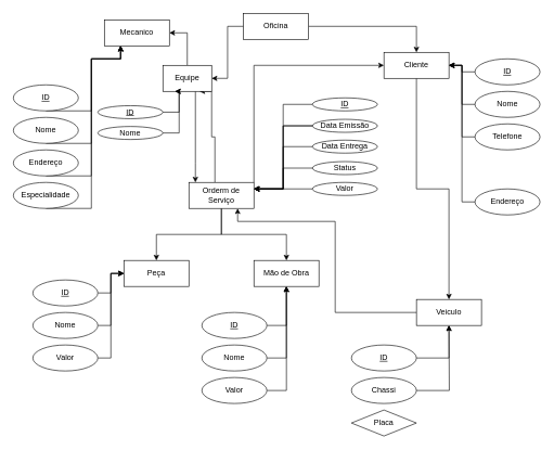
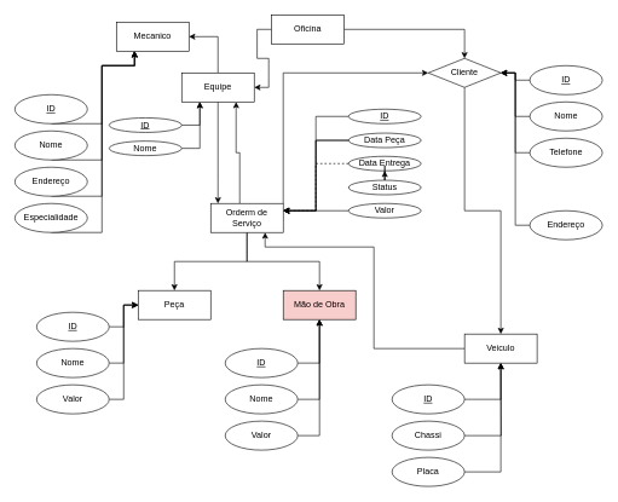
  <mxCell id="0" />
  <mxCell id="1" parent="0" />
  <mxCell id="2" style="edgeStyle=orthogonalEdgeStyle;rounded=0;orthogonalLoop=1;jettySize=auto;html=1;entryX=1;entryY=0.5;entryDx=0;entryDy=0;" edge="1" parent="1" source="4" target="62"><mxGeometry relative="1" as="geometry" /></mxCell>
  <mxCell id="3" style="edgeStyle=orthogonalEdgeStyle;rounded=0;orthogonalLoop=1;jettySize=auto;html=1;entryX=0.5;entryY=0;entryDx=0;entryDy=0;" edge="1" parent="1" source="4" target="7"><mxGeometry relative="1" as="geometry" /></mxCell>
  <mxCell id="4" value="Oficina" style="whiteSpace=wrap;html=1;align=center;" vertex="1" parent="1"><mxGeometry x="374" y="20" width="100" height="40" as="geometry" /></mxCell>
  <mxCell id="5" value="Mecanico" style="whiteSpace=wrap;html=1;align=center;" vertex="1" parent="1"><mxGeometry x="160" y="30" width="100" height="40" as="geometry" /></mxCell>
  <mxCell id="6" style="edgeStyle=orthogonalEdgeStyle;rounded=0;orthogonalLoop=1;jettySize=auto;html=1;entryX=0.5;entryY=0;entryDx=0;entryDy=0;" edge="1" parent="1" source="7" target="9"><mxGeometry relative="1" as="geometry" /></mxCell>
- <mxCell id="7" value="Cliente" style="whiteSpace=wrap;html=1;align=center;" vertex="1" parent="1"><mxGeometry x="590" y="80" width="100" height="40" as="geometry" /></mxCell>
+ <mxCell id="7" value="Cliente" style="rhombus;whiteSpace=wrap;html=1;align=center;" vertex="1" parent="1"><mxGeometry x="590" y="80" width="100" height="40" as="geometry" /></mxCell>
  <mxCell id="8" style="edgeStyle=orthogonalEdgeStyle;rounded=0;orthogonalLoop=1;jettySize=auto;html=1;entryX=0.75;entryY=1;entryDx=0;entryDy=0;" edge="1" parent="1" source="9" target="14"><mxGeometry relative="1" as="geometry"><mxPoint x="490" y="350" as="targetPoint" /><Array as="points"><mxPoint x="515" y="480" /><mxPoint x="515" y="340" /><mxPoint x="365" y="340" /></Array></mxGeometry></mxCell>
  <mxCell id="9" value="Veiculo" style="whiteSpace=wrap;html=1;align=center;" vertex="1" parent="1"><mxGeometry x="640" y="460" width="100" height="40" as="geometry" /></mxCell>
  <mxCell id="10" style="edgeStyle=orthogonalEdgeStyle;rounded=0;orthogonalLoop=1;jettySize=auto;html=1;entryX=0;entryY=0.5;entryDx=0;entryDy=0;exitX=1;exitY=0;exitDx=0;exitDy=0;" edge="1" parent="1" source="14" target="7"><mxGeometry relative="1" as="geometry"><mxPoint x="460" y="110" as="targetPoint" /><Array as="points"><mxPoint x="390" y="100" /></Array></mxGeometry></mxCell>
  <mxCell id="11" style="edgeStyle=orthogonalEdgeStyle;rounded=0;orthogonalLoop=1;jettySize=auto;html=1;entryX=0.5;entryY=0;entryDx=0;entryDy=0;" edge="1" parent="1" source="14" target="15"><mxGeometry relative="1" as="geometry" /></mxCell>
  <mxCell id="12" style="edgeStyle=orthogonalEdgeStyle;rounded=0;orthogonalLoop=1;jettySize=auto;html=1;entryX=0.5;entryY=0;entryDx=0;entryDy=0;" edge="1" parent="1" source="14" target="16"><mxGeometry relative="1" as="geometry" /></mxCell>
  <mxCell id="13" style="edgeStyle=orthogonalEdgeStyle;rounded=0;orthogonalLoop=1;jettySize=auto;html=1;entryX=0.75;entryY=1;entryDx=0;entryDy=0;" edge="1" parent="1" source="14" target="62"><mxGeometry relative="1" as="geometry"><Array as="points"><mxPoint x="330" y="210" /><mxPoint x="325" y="210" /></Array></mxGeometry></mxCell>
  <mxCell id="14" value="Orderm de Serviço" style="whiteSpace=wrap;html=1;align=center;" vertex="1" parent="1"><mxGeometry x="290" y="280" width="100" height="40" as="geometry" /></mxCell>
  <mxCell id="15" value="Peça" style="whiteSpace=wrap;html=1;align=center;" vertex="1" parent="1"><mxGeometry x="190" y="400" width="100" height="40" as="geometry" /></mxCell>
- <mxCell id="16" value="Mão de Obra" style="whiteSpace=wrap;html=1;align=center;" vertex="1" parent="1"><mxGeometry x="390" y="400" width="100" height="40" as="geometry" /></mxCell>
+ <mxCell id="16" value="Mão de Obra" style="whiteSpace=wrap;html=1;align=center;fillColor=#f8cecc;" vertex="1" parent="1"><mxGeometry x="390" y="400" width="100" height="40" as="geometry" /></mxCell>
  <mxCell id="17" style="edgeStyle=orthogonalEdgeStyle;rounded=0;orthogonalLoop=1;jettySize=auto;html=1;" edge="1" parent="1" source="18" target="7"><mxGeometry relative="1" as="geometry" /></mxCell>
  <mxCell id="18" value="ID" style="ellipse;whiteSpace=wrap;html=1;align=center;fontStyle=4;" vertex="1" parent="1"><mxGeometry x="730" y="90" width="100" height="40" as="geometry" /></mxCell>
  <mxCell id="19" style="edgeStyle=orthogonalEdgeStyle;rounded=0;orthogonalLoop=1;jettySize=auto;html=1;entryX=1;entryY=0.5;entryDx=0;entryDy=0;" edge="1" parent="1" source="20" target="7"><mxGeometry relative="1" as="geometry" /></mxCell>
  <mxCell id="20" value="Nome" style="ellipse;whiteSpace=wrap;html=1;align=center;" vertex="1" parent="1"><mxGeometry x="730" y="140" width="100" height="40" as="geometry" /></mxCell>
  <mxCell id="21" style="edgeStyle=orthogonalEdgeStyle;rounded=0;orthogonalLoop=1;jettySize=auto;html=1;entryX=1;entryY=0.5;entryDx=0;entryDy=0;" edge="1" parent="1" source="22" target="7"><mxGeometry relative="1" as="geometry" /></mxCell>
  <mxCell id="22" value="Telefone" style="ellipse;whiteSpace=wrap;html=1;align=center;" vertex="1" parent="1"><mxGeometry x="730" y="190" width="100" height="40" as="geometry" /></mxCell>
  <mxCell id="23" style="edgeStyle=orthogonalEdgeStyle;rounded=0;orthogonalLoop=1;jettySize=auto;html=1;entryX=1;entryY=0.5;entryDx=0;entryDy=0;" edge="1" parent="1" source="24" target="7"><mxGeometry relative="1" as="geometry" /></mxCell>
  <mxCell id="24" value="Endereço" style="ellipse;whiteSpace=wrap;html=1;align=center;" vertex="1" parent="1"><mxGeometry x="730" y="290" width="100" height="40" as="geometry" /></mxCell>
  <mxCell id="25" style="edgeStyle=orthogonalEdgeStyle;rounded=0;orthogonalLoop=1;jettySize=auto;html=1;entryX=0.25;entryY=1;entryDx=0;entryDy=0;" edge="1" parent="1" source="26" target="5"><mxGeometry relative="1" as="geometry"><mxPoint x="20" y="160" as="targetPoint" /><Array as="points"><mxPoint x="140" y="170" /><mxPoint x="140" y="90" /></Array></mxGeometry></mxCell>
  <mxCell id="26" value="ID" style="ellipse;whiteSpace=wrap;html=1;align=center;fontStyle=4;" vertex="1" parent="1"><mxGeometry x="20" y="130" width="100" height="40" as="geometry" /></mxCell>
  <mxCell id="27" style="edgeStyle=orthogonalEdgeStyle;rounded=0;orthogonalLoop=1;jettySize=auto;html=1;entryX=0.25;entryY=1;entryDx=0;entryDy=0;" edge="1" parent="1" source="28" target="5"><mxGeometry relative="1" as="geometry"><mxPoint x="20" y="160" as="targetPoint" /><Array as="points"><mxPoint x="140" y="220" /><mxPoint x="140" y="90" /></Array></mxGeometry></mxCell>
  <mxCell id="28" value="Nome" style="ellipse;whiteSpace=wrap;html=1;align=center;" vertex="1" parent="1"><mxGeometry x="20" y="180" width="100" height="40" as="geometry" /></mxCell>
  <mxCell id="29" style="edgeStyle=orthogonalEdgeStyle;rounded=0;orthogonalLoop=1;jettySize=auto;html=1;entryX=0.25;entryY=1;entryDx=0;entryDy=0;" edge="1" parent="1" source="30" target="5"><mxGeometry relative="1" as="geometry"><mxPoint x="20" y="160" as="targetPoint" /><Array as="points"><mxPoint x="140" y="270" /><mxPoint x="140" y="90" /></Array></mxGeometry></mxCell>
  <mxCell id="30" value="Endereço" style="ellipse;whiteSpace=wrap;html=1;align=center;" vertex="1" parent="1"><mxGeometry x="20" y="230" width="100" height="40" as="geometry" /></mxCell>
  <mxCell id="31" style="edgeStyle=orthogonalEdgeStyle;rounded=0;orthogonalLoop=1;jettySize=auto;html=1;entryX=0.25;entryY=1;entryDx=0;entryDy=0;" edge="1" parent="1" source="32" target="5"><mxGeometry relative="1" as="geometry"><Array as="points"><mxPoint x="140" y="320" /><mxPoint x="140" y="90" /></Array></mxGeometry></mxCell>
  <mxCell id="32" value="Especialidade" style="ellipse;whiteSpace=wrap;html=1;align=center;" vertex="1" parent="1"><mxGeometry x="20" y="280" width="100" height="40" as="geometry" /></mxCell>
  <mxCell id="33" style="edgeStyle=orthogonalEdgeStyle;rounded=0;orthogonalLoop=1;jettySize=auto;html=1;entryX=1;entryY=0.25;entryDx=0;entryDy=0;" edge="1" parent="1" source="34" target="14"><mxGeometry relative="1" as="geometry" /></mxCell>
  <mxCell id="34" value="ID" style="ellipse;whiteSpace=wrap;html=1;align=center;fontStyle=4;" vertex="1" parent="1"><mxGeometry x="480" y="150" width="100" height="20" as="geometry" /></mxCell>
  <mxCell id="35" style="edgeStyle=orthogonalEdgeStyle;rounded=0;orthogonalLoop=1;jettySize=auto;html=1;entryX=1;entryY=0.25;entryDx=0;entryDy=0;" edge="1" parent="1" source="37" target="14"><mxGeometry relative="1" as="geometry" /></mxCell>
  <mxCell id="36" style="edgeStyle=orthogonalEdgeStyle;rounded=0;orthogonalLoop=1;jettySize=auto;html=1;entryX=1;entryY=0.25;entryDx=0;entryDy=0;" edge="1" parent="1" source="37" target="14"><mxGeometry relative="1" as="geometry" /></mxCell>
- <mxCell id="37" value="Data Emissão" style="ellipse;whiteSpace=wrap;html=1;align=center;" vertex="1" parent="1"><mxGeometry x="480" y="183" width="100" height="20" as="geometry" /></mxCell>
- <mxCell id="38" style="edgeStyle=orthogonalEdgeStyle;rounded=0;orthogonalLoop=1;jettySize=auto;html=1;entryX=1;entryY=0.25;entryDx=0;entryDy=0;" edge="1" parent="1" source="39" target="14"><mxGeometry relative="1" as="geometry" /></mxCell>
+ <mxCell id="37" value="Data Peça" style="ellipse;whiteSpace=wrap;html=1;align=center;" vertex="1" parent="1"><mxGeometry x="480" y="183" width="100" height="20" as="geometry" /></mxCell>
+ <mxCell id="38" style="edgeStyle=orthogonalEdgeStyle;rounded=0;orthogonalLoop=1;jettySize=auto;html=1;entryX=1;entryY=0.25;entryDx=0;entryDy=0;dashed=1;" edge="1" parent="1" source="39" target="14"><mxGeometry relative="1" as="geometry" /></mxCell>
  <mxCell id="39" value="Data Entrega" style="ellipse;whiteSpace=wrap;html=1;align=center;" vertex="1" parent="1"><mxGeometry x="480" y="215" width="100" height="20" as="geometry" /></mxCell>
- <mxCell id="40" style="edgeStyle=orthogonalEdgeStyle;rounded=0;orthogonalLoop=1;jettySize=auto;html=1;entryX=1;entryY=0.25;entryDx=0;entryDy=0;" edge="1" parent="1" source="41" target="14"><mxGeometry relative="1" as="geometry" /></mxCell>
+ <mxCell id="40" style="edgeStyle=orthogonalEdgeStyle;rounded=0;orthogonalLoop=1;jettySize=auto;html=1;" edge="1" parent="1" source="41" target="39"><mxGeometry relative="1" as="geometry" /></mxCell>
  <mxCell id="41" value="Status" style="ellipse;whiteSpace=wrap;html=1;align=center;" vertex="1" parent="1"><mxGeometry x="480" y="248" width="100" height="20" as="geometry" /></mxCell>
  <mxCell id="42" style="edgeStyle=orthogonalEdgeStyle;rounded=0;orthogonalLoop=1;jettySize=auto;html=1;entryX=0;entryY=0.5;entryDx=0;entryDy=0;" edge="1" parent="1" source="43" target="15"><mxGeometry relative="1" as="geometry" /></mxCell>
  <mxCell id="43" value="ID" style="ellipse;whiteSpace=wrap;html=1;align=center;fontStyle=4;" vertex="1" parent="1"><mxGeometry x="50" y="430" width="100" height="40" as="geometry" /></mxCell>
  <mxCell id="44" style="edgeStyle=orthogonalEdgeStyle;rounded=0;orthogonalLoop=1;jettySize=auto;html=1;entryX=0;entryY=0.5;entryDx=0;entryDy=0;" edge="1" parent="1" source="45" target="15"><mxGeometry relative="1" as="geometry" /></mxCell>
  <mxCell id="45" value="Nome" style="ellipse;whiteSpace=wrap;html=1;align=center;" vertex="1" parent="1"><mxGeometry x="50" y="480" width="100" height="40" as="geometry" /></mxCell>
  <mxCell id="46" style="edgeStyle=orthogonalEdgeStyle;rounded=0;orthogonalLoop=1;jettySize=auto;html=1;entryX=0;entryY=0.5;entryDx=0;entryDy=0;" edge="1" parent="1" source="47" target="15"><mxGeometry relative="1" as="geometry" /></mxCell>
  <mxCell id="47" value="Valor" style="ellipse;whiteSpace=wrap;html=1;align=center;" vertex="1" parent="1"><mxGeometry x="50" y="530" width="100" height="40" as="geometry" /></mxCell>
  <mxCell id="48" style="edgeStyle=orthogonalEdgeStyle;rounded=0;orthogonalLoop=1;jettySize=auto;html=1;entryX=0.5;entryY=1;entryDx=0;entryDy=0;" edge="1" parent="1" source="49" target="16"><mxGeometry relative="1" as="geometry"><Array as="points"><mxPoint x="440" y="500" /></Array></mxGeometry></mxCell>
  <mxCell id="49" value="ID" style="ellipse;whiteSpace=wrap;html=1;align=center;fontStyle=4;" vertex="1" parent="1"><mxGeometry x="310" y="480" width="100" height="40" as="geometry" /></mxCell>
  <mxCell id="50" style="edgeStyle=orthogonalEdgeStyle;rounded=0;orthogonalLoop=1;jettySize=auto;html=1;entryX=0.5;entryY=1;entryDx=0;entryDy=0;" edge="1" parent="1" source="51" target="16"><mxGeometry relative="1" as="geometry"><mxPoint x="460" y="550" as="targetPoint" /><Array as="points"><mxPoint x="440" y="550" /></Array></mxGeometry></mxCell>
  <mxCell id="51" value="Nome" style="ellipse;whiteSpace=wrap;html=1;align=center;" vertex="1" parent="1"><mxGeometry x="310" y="530" width="100" height="40" as="geometry" /></mxCell>
  <mxCell id="52" style="edgeStyle=orthogonalEdgeStyle;rounded=0;orthogonalLoop=1;jettySize=auto;html=1;entryX=0.5;entryY=1;entryDx=0;entryDy=0;" edge="1" parent="1" source="53" target="16"><mxGeometry relative="1" as="geometry"><Array as="points"><mxPoint x="440" y="600" /></Array></mxGeometry></mxCell>
  <mxCell id="53" value="Valor" style="ellipse;whiteSpace=wrap;html=1;align=center;" vertex="1" parent="1"><mxGeometry x="310" y="580" width="100" height="40" as="geometry" /></mxCell>
  <mxCell id="54" style="edgeStyle=orthogonalEdgeStyle;rounded=0;orthogonalLoop=1;jettySize=auto;html=1;entryX=0.5;entryY=1;entryDx=0;entryDy=0;" edge="1" parent="1" source="55" target="9"><mxGeometry relative="1" as="geometry"><mxPoint x="690" y="510" as="targetPoint" /><Array as="points"><mxPoint x="690" y="550" /></Array></mxGeometry></mxCell>
  <mxCell id="55" value="ID" style="ellipse;whiteSpace=wrap;html=1;align=center;fontStyle=4;" vertex="1" parent="1"><mxGeometry x="540" y="530" width="100" height="40" as="geometry" /></mxCell>
  <mxCell id="56" style="edgeStyle=orthogonalEdgeStyle;rounded=0;orthogonalLoop=1;jettySize=auto;html=1;" edge="1" parent="1" source="57"><mxGeometry relative="1" as="geometry"><mxPoint x="690" y="500" as="targetPoint" /></mxGeometry></mxCell>
  <mxCell id="57" value="Chassi" style="ellipse;whiteSpace=wrap;html=1;align=center;" vertex="1" parent="1"><mxGeometry x="540" y="580" width="100" height="40" as="geometry" /></mxCell>
- <mxCell id="59" value="Placa" style="rhombus;whiteSpace=wrap;html=1;align=center;" vertex="1" parent="1"><mxGeometry x="540" y="630" width="100" height="40" as="geometry" /></mxCell>
+ <mxCell id="58" style="edgeStyle=orthogonalEdgeStyle;rounded=0;orthogonalLoop=1;jettySize=auto;html=1;entryX=0.5;entryY=1;entryDx=0;entryDy=0;" edge="1" parent="1" source="59" target="9"><mxGeometry relative="1" as="geometry"><Array as="points"><mxPoint x="690" y="650" /></Array></mxGeometry></mxCell>
+ <mxCell id="59" value="Placa" style="ellipse;whiteSpace=wrap;html=1;align=center;" vertex="1" parent="1"><mxGeometry x="540" y="630" width="100" height="40" as="geometry" /></mxCell>
  <mxCell id="60" style="edgeStyle=orthogonalEdgeStyle;rounded=0;orthogonalLoop=1;jettySize=auto;html=1;entryX=1;entryY=0.5;entryDx=0;entryDy=0;" edge="1" parent="1" source="62" target="5"><mxGeometry relative="1" as="geometry" /></mxCell>
  <mxCell id="61" style="edgeStyle=orthogonalEdgeStyle;rounded=0;orthogonalLoop=1;jettySize=auto;html=1;" edge="1" parent="1" source="62" target="14"><mxGeometry relative="1" as="geometry"><Array as="points"><mxPoint x="300" y="250" /><mxPoint x="300" y="250" /></Array></mxGeometry></mxCell>
- <mxCell id="62" value="Equipe" style="whiteSpace=wrap;html=1;align=center;" vertex="1" parent="1"><mxGeometry x="250" y="100" width="75" height="40" as="geometry" /></mxCell>
+ <mxCell id="62" value="Equipe" style="whiteSpace=wrap;html=1;align=center;" vertex="1" parent="1"><mxGeometry x="250" y="100" width="100" height="40" as="geometry" /></mxCell>
  <mxCell id="63" style="edgeStyle=orthogonalEdgeStyle;rounded=0;orthogonalLoop=1;jettySize=auto;html=1;entryX=0.25;entryY=1;entryDx=0;entryDy=0;" edge="1" parent="1" source="64" target="62"><mxGeometry relative="1" as="geometry"><mxPoint x="280" y="150" as="targetPoint" /><Array as="points"><mxPoint x="275" y="172" /></Array></mxGeometry></mxCell>
  <mxCell id="64" value="ID" style="ellipse;whiteSpace=wrap;html=1;align=center;fontStyle=4;" vertex="1" parent="1"><mxGeometry x="150" y="162" width="100" height="20" as="geometry" /></mxCell>
  <mxCell id="65" style="edgeStyle=orthogonalEdgeStyle;rounded=0;orthogonalLoop=1;jettySize=auto;html=1;entryX=0.25;entryY=1;entryDx=0;entryDy=0;" edge="1" parent="1" source="66" target="62"><mxGeometry relative="1" as="geometry"><Array as="points"><mxPoint x="275" y="204" /></Array></mxGeometry></mxCell>
  <mxCell id="66" value="Nome" style="ellipse;whiteSpace=wrap;html=1;align=center;" vertex="1" parent="1"><mxGeometry x="150" y="194" width="100" height="20" as="geometry" /></mxCell>
  <mxCell id="67" style="edgeStyle=orthogonalEdgeStyle;rounded=0;orthogonalLoop=1;jettySize=auto;html=1;entryX=1;entryY=0.25;entryDx=0;entryDy=0;" edge="1" parent="1" source="68" target="14"><mxGeometry relative="1" as="geometry" /></mxCell>
  <mxCell id="68" value="Valor" style="ellipse;whiteSpace=wrap;html=1;align=center;" vertex="1" parent="1"><mxGeometry x="480" y="280" width="100" height="20" as="geometry" /></mxCell>
